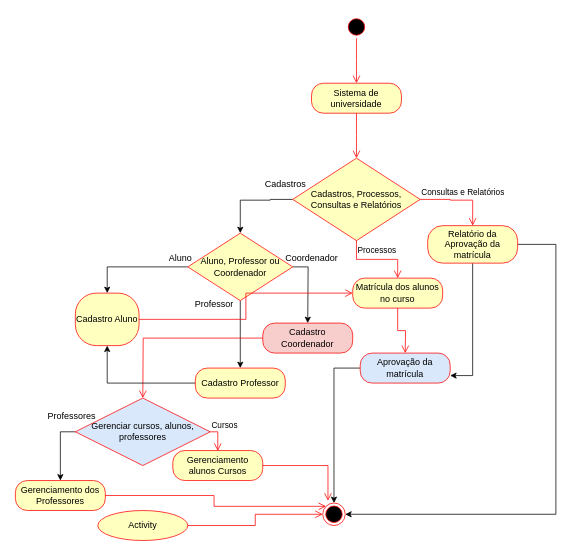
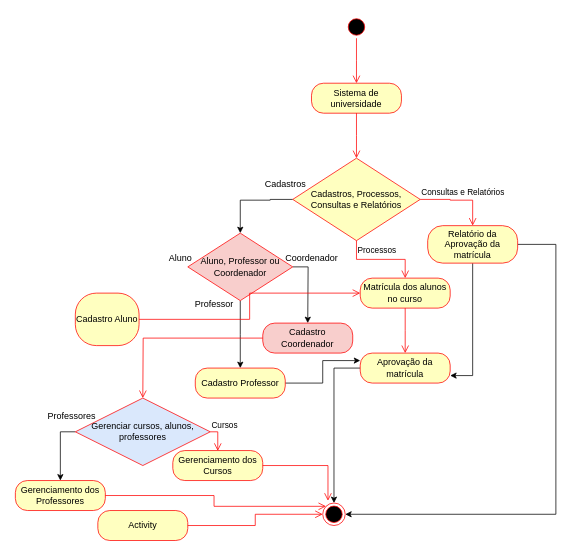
  <mxCell id="0" />
  <mxCell id="1" parent="0" />
  <mxCell id="2" value="" style="ellipse;html=1;shape=startState;fillColor=#000000;strokeColor=#ff0000;" vertex="1" parent="1"><mxGeometry x="460" y="20" width="30" height="30" as="geometry" /></mxCell>
  <mxCell id="3" value="" style="edgeStyle=orthogonalEdgeStyle;html=1;verticalAlign=bottom;endArrow=open;endSize=8;strokeColor=#ff0000;rounded=0;" edge="1" source="2" parent="1"><mxGeometry relative="1" as="geometry"><mxPoint x="475" y="110" as="targetPoint" /></mxGeometry></mxCell>
  <mxCell id="4" value="Sistema de universidade" style="rounded=1;whiteSpace=wrap;html=1;arcSize=40;fontColor=#000000;fillColor=#ffffc0;strokeColor=#ff0000;" vertex="1" parent="1"><mxGeometry x="415" y="110" width="120" height="40" as="geometry" /></mxCell>
  <mxCell id="5" value="" style="edgeStyle=orthogonalEdgeStyle;html=1;verticalAlign=bottom;endArrow=open;endSize=8;strokeColor=#ff0000;rounded=0;" edge="1" source="4" parent="1"><mxGeometry relative="1" as="geometry"><mxPoint x="475" y="210" as="targetPoint" /></mxGeometry></mxCell>
  <mxCell id="6" style="edgeStyle=orthogonalEdgeStyle;rounded=0;orthogonalLoop=1;jettySize=auto;html=1;" edge="1" parent="1" source="7"><mxGeometry relative="1" as="geometry"><mxPoint x="320" y="310" as="targetPoint" /><Array as="points"><mxPoint x="360" y="265" /><mxPoint x="360" y="266" /></Array></mxGeometry></mxCell>
  <mxCell id="7" value="Cadastros, Processos, Consultas e Relatórios" style="rhombus;whiteSpace=wrap;html=1;fontColor=#000000;fillColor=#ffffc0;strokeColor=#ff0000;" vertex="1" parent="1"><mxGeometry x="390" y="210" width="170" height="110" as="geometry" /></mxCell>
  <mxCell id="8" value="Consultas e Relatórios" style="edgeStyle=orthogonalEdgeStyle;html=1;align=left;verticalAlign=bottom;endArrow=open;endSize=8;strokeColor=#ff0000;rounded=0;" edge="1" source="7" parent="1"><mxGeometry x="-1" relative="1" as="geometry"><mxPoint x="630" y="300" as="targetPoint" /><Array as="points"><mxPoint x="600" y="265" /><mxPoint x="600" y="266" /></Array></mxGeometry></mxCell>
  <mxCell id="9" value="Processos" style="edgeStyle=orthogonalEdgeStyle;html=1;align=left;verticalAlign=top;endArrow=open;endSize=8;strokeColor=#ff0000;rounded=0;entryX=0.5;entryY=0;entryDx=0;entryDy=0;" edge="1" source="7" parent="1" target="11"><mxGeometry x="-1" relative="1" as="geometry"><mxPoint x="475" y="370" as="targetPoint" /></mxGeometry></mxCell>
  <mxCell id="10" value="Cadastros" style="text;html=1;align=center;verticalAlign=middle;resizable=0;points=[];autosize=1;strokeColor=none;fillColor=none;" vertex="1" parent="1"><mxGeometry x="340" y="230" width="80" height="30" as="geometry" /></mxCell>
- <mxCell id="11" value="Matrícula dos alunos no curso" style="rounded=1;whiteSpace=wrap;html=1;arcSize=40;fontColor=#000000;fillColor=#ffffc0;strokeColor=#ff0000;" vertex="1" parent="1"><mxGeometry x="470" y="370" width="120" height="40" as="geometry" /></mxCell>
+ <mxCell id="11" value="Matrícula dos alunos no curso" style="rounded=1;whiteSpace=wrap;html=1;arcSize=40;fontColor=#000000;fillColor=#ffffc0;strokeColor=#ff0000;" vertex="1" parent="1"><mxGeometry x="480" y="370" width="120" height="40" as="geometry" /></mxCell>
  <mxCell id="12" value="" style="edgeStyle=orthogonalEdgeStyle;html=1;verticalAlign=bottom;endArrow=open;endSize=8;strokeColor=#ff0000;rounded=0;" edge="1" source="11" parent="1"><mxGeometry relative="1" as="geometry"><mxPoint x="540" y="470" as="targetPoint" /></mxGeometry></mxCell>
  <mxCell id="13" style="edgeStyle=orthogonalEdgeStyle;rounded=0;orthogonalLoop=1;jettySize=auto;html=1;" edge="1" parent="1" source="16"><mxGeometry relative="1" as="geometry"><mxPoint x="410" y="430" as="targetPoint" /></mxGeometry></mxCell>
  <mxCell id="14" style="edgeStyle=orthogonalEdgeStyle;rounded=0;orthogonalLoop=1;jettySize=auto;html=1;" edge="1" parent="1" source="16"><mxGeometry relative="1" as="geometry"><mxPoint x="320" y="490" as="targetPoint" /></mxGeometry></mxCell>
- <mxCell id="15" style="edgeStyle=orthogonalEdgeStyle;rounded=0;orthogonalLoop=1;jettySize=auto;html=1;entryX=0.5;entryY=0;entryDx=0;entryDy=0;" edge="1" parent="1" source="16" target="21"><mxGeometry relative="1" as="geometry" /></mxCell>
- <mxCell id="16" value="Aluno, Professor ou Coordenador" style="rhombus;whiteSpace=wrap;html=1;fontColor=#000000;fillColor=#ffffc0;strokeColor=#ff0000;" vertex="1" parent="1"><mxGeometry x="250" y="310" width="140" height="90" as="geometry" /></mxCell>
+ <mxCell id="16" value="Aluno, Professor ou Coordenador" style="rhombus;whiteSpace=wrap;html=1;fontColor=#000000;fillColor=#f8cecc;strokeColor=#ff0000;" vertex="1" parent="1"><mxGeometry x="250" y="310" width="140" height="90" as="geometry" /></mxCell>
  <mxCell id="17" value="Cadastro Coordenador" style="rounded=1;whiteSpace=wrap;html=1;arcSize=40;fontColor=#000000;fillColor=#f8cecc;strokeColor=#ff0000;" vertex="1" parent="1"><mxGeometry x="350" y="430" width="120" height="40" as="geometry" /></mxCell>
  <mxCell id="18" value="" style="edgeStyle=orthogonalEdgeStyle;html=1;verticalAlign=bottom;endArrow=open;endSize=8;strokeColor=#ff0000;rounded=0;" edge="1" source="17" parent="1"><mxGeometry relative="1" as="geometry"><mxPoint x="190" y="530" as="targetPoint" /></mxGeometry></mxCell>
- <mxCell id="19" style="edgeStyle=orthogonalEdgeStyle;rounded=0;orthogonalLoop=1;jettySize=auto;html=1;" edge="1" parent="1" source="20" target="21"><mxGeometry relative="1" as="geometry" /></mxCell>
+ <mxCell id="19" style="edgeStyle=orthogonalEdgeStyle;rounded=0;orthogonalLoop=1;jettySize=auto;html=1;entryX=0;entryY=0.25;entryDx=0;entryDy=0;" edge="1" parent="1" source="20" target="27"><mxGeometry relative="1" as="geometry" /></mxCell>
  <mxCell id="20" value="Cadastro Professor" style="rounded=1;whiteSpace=wrap;html=1;arcSize=40;fontColor=#000000;fillColor=#ffffc0;strokeColor=#ff0000;" vertex="1" parent="1"><mxGeometry x="260" y="490" width="120" height="40" as="geometry" /></mxCell>
  <mxCell id="21" value="Cadastro Aluno" style="rounded=1;whiteSpace=wrap;html=1;arcSize=40;fontColor=#000000;fillColor=#ffffc0;strokeColor=#ff0000;" vertex="1" parent="1"><mxGeometry x="100" y="390" width="85" height="70" as="geometry" /></mxCell>
  <mxCell id="22" value="" style="edgeStyle=orthogonalEdgeStyle;html=1;verticalAlign=bottom;endArrow=open;endSize=8;strokeColor=#ff0000;rounded=0;entryX=0;entryY=0.5;entryDx=0;entryDy=0;" edge="1" source="21" parent="1" target="11"><mxGeometry relative="1" as="geometry"><mxPoint x="160" y="490" as="targetPoint" /></mxGeometry></mxCell>
  <mxCell id="23" value="Aluno" style="text;html=1;align=center;verticalAlign=middle;resizable=0;points=[];autosize=1;strokeColor=none;fillColor=none;" vertex="1" parent="1"><mxGeometry x="215" y="328" width="50" height="30" as="geometry" /></mxCell>
  <mxCell id="24" value="Coordenador" style="text;html=1;align=center;verticalAlign=middle;resizable=0;points=[];autosize=1;strokeColor=none;fillColor=none;" vertex="1" parent="1"><mxGeometry x="370" y="328" width="90" height="30" as="geometry" /></mxCell>
  <mxCell id="25" value="Professor" style="text;html=1;align=center;verticalAlign=middle;resizable=0;points=[];autosize=1;strokeColor=none;fillColor=none;" vertex="1" parent="1"><mxGeometry x="250" y="390" width="70" height="30" as="geometry" /></mxCell>
  <mxCell id="26" style="edgeStyle=orthogonalEdgeStyle;rounded=0;orthogonalLoop=1;jettySize=auto;html=1;entryX=0.5;entryY=0;entryDx=0;entryDy=0;" edge="1" parent="1" source="27" target="31"><mxGeometry relative="1" as="geometry" /></mxCell>
- <mxCell id="27" value="Aprovação da matrícula" style="rounded=1;whiteSpace=wrap;html=1;arcSize=40;fontColor=#000000;fillColor=#dae8fc;strokeColor=#ff0000;" vertex="1" parent="1"><mxGeometry x="480" y="470" width="120" height="40" as="geometry" /></mxCell>
+ <mxCell id="27" value="Aprovação da matrícula" style="rounded=1;whiteSpace=wrap;html=1;arcSize=40;fontColor=#000000;fillColor=#ffffc0;strokeColor=#ff0000;" vertex="1" parent="1"><mxGeometry x="480" y="470" width="120" height="40" as="geometry" /></mxCell>
  <mxCell id="28" style="edgeStyle=orthogonalEdgeStyle;rounded=0;orthogonalLoop=1;jettySize=auto;html=1;entryX=1;entryY=0.75;entryDx=0;entryDy=0;" edge="1" parent="1" source="30" target="27"><mxGeometry relative="1" as="geometry" /></mxCell>
  <mxCell id="29" style="edgeStyle=orthogonalEdgeStyle;rounded=0;orthogonalLoop=1;jettySize=auto;html=1;entryX=1;entryY=0.5;entryDx=0;entryDy=0;" edge="1" parent="1" source="30" target="31"><mxGeometry relative="1" as="geometry"><mxPoint x="740" y="680" as="targetPoint" /><Array as="points"><mxPoint x="741" y="325" /><mxPoint x="741" y="685" /></Array></mxGeometry></mxCell>
  <mxCell id="30" value="Relatório da Aprovação da matrícula" style="rounded=1;whiteSpace=wrap;html=1;arcSize=40;fontColor=#000000;fillColor=#ffffc0;strokeColor=#ff0000;" vertex="1" parent="1"><mxGeometry x="570" y="300" width="120" height="50" as="geometry" /></mxCell>
  <mxCell id="31" value="" style="ellipse;html=1;shape=endState;fillColor=#000000;strokeColor=#ff0000;" vertex="1" parent="1"><mxGeometry x="430" y="670" width="30" height="30" as="geometry" /></mxCell>
  <mxCell id="32" style="edgeStyle=orthogonalEdgeStyle;rounded=0;orthogonalLoop=1;jettySize=auto;html=1;" edge="1" parent="1" source="33"><mxGeometry relative="1" as="geometry"><mxPoint x="80" y="640" as="targetPoint" /></mxGeometry></mxCell>
  <mxCell id="33" value="Gerenciar cursos, alunos, professores" style="rhombus;whiteSpace=wrap;html=1;fontColor=#000000;fillColor=#dae8fc;strokeColor=#ff0000;" vertex="1" parent="1"><mxGeometry x="100" y="530" width="180" height="90" as="geometry" /></mxCell>
  <mxCell id="34" value="Cursos" style="edgeStyle=orthogonalEdgeStyle;html=1;align=left;verticalAlign=bottom;endArrow=open;endSize=8;strokeColor=#ff0000;rounded=0;" edge="1" source="33" parent="1"><mxGeometry x="-1" relative="1" as="geometry"><mxPoint x="290" y="600" as="targetPoint" /></mxGeometry></mxCell>
  <mxCell id="35" value="Professores" style="text;html=1;align=center;verticalAlign=middle;resizable=0;points=[];autosize=1;strokeColor=none;fillColor=none;" vertex="1" parent="1"><mxGeometry x="50" y="540" width="90" height="30" as="geometry" /></mxCell>
  <mxCell id="36" value="Gerenciamento dos Professores" style="rounded=1;whiteSpace=wrap;html=1;arcSize=40;fontColor=#000000;fillColor=#ffffc0;strokeColor=#ff0000;" vertex="1" parent="1"><mxGeometry x="20" y="640" width="120" height="40" as="geometry" /></mxCell>
  <mxCell id="37" value="" style="edgeStyle=orthogonalEdgeStyle;html=1;verticalAlign=bottom;endArrow=open;endSize=8;strokeColor=#ff0000;rounded=0;entryX=0;entryY=0;entryDx=0;entryDy=0;" edge="1" source="36" parent="1" target="31"><mxGeometry relative="1" as="geometry"><mxPoint x="80" y="740" as="targetPoint" /></mxGeometry></mxCell>
- <mxCell id="38" value="Activity" style="ellipse;whiteSpace=wrap;html=1;arcSize=40;fontColor=#000000;fillColor=#ffffc0;strokeColor=#ff0000;" vertex="1" parent="1"><mxGeometry x="130" y="680" width="120" height="40" as="geometry" /></mxCell>
+ <mxCell id="38" value="Activity" style="rounded=1;whiteSpace=wrap;html=1;arcSize=40;fontColor=#000000;fillColor=#ffffc0;strokeColor=#ff0000;" vertex="1" parent="1"><mxGeometry x="130" y="680" width="120" height="40" as="geometry" /></mxCell>
  <mxCell id="39" value="" style="edgeStyle=orthogonalEdgeStyle;html=1;verticalAlign=bottom;endArrow=open;endSize=8;strokeColor=#ff0000;rounded=0;entryX=0;entryY=0.5;entryDx=0;entryDy=0;" edge="1" source="38" parent="1" target="31"><mxGeometry relative="1" as="geometry"><mxPoint x="190" y="780" as="targetPoint" /></mxGeometry></mxCell>
- <mxCell id="40" value="Gerenciamento alunos Cursos" style="rounded=1;whiteSpace=wrap;html=1;arcSize=40;fontColor=#000000;fillColor=#ffffc0;strokeColor=#ff0000;" vertex="1" parent="1"><mxGeometry x="230" y="600" width="120" height="40" as="geometry" /></mxCell>
+ <mxCell id="40" value="Gerenciamento dos Cursos" style="rounded=1;whiteSpace=wrap;html=1;arcSize=40;fontColor=#000000;fillColor=#ffffc0;strokeColor=#ff0000;" vertex="1" parent="1"><mxGeometry x="230" y="600" width="120" height="40" as="geometry" /></mxCell>
  <mxCell id="41" value="" style="edgeStyle=orthogonalEdgeStyle;html=1;verticalAlign=bottom;endArrow=open;endSize=8;strokeColor=#ff0000;rounded=0;entryX=0.233;entryY=-0.1;entryDx=0;entryDy=0;entryPerimeter=0;" edge="1" source="40" parent="1" target="31"><mxGeometry relative="1" as="geometry"><mxPoint x="290" y="700" as="targetPoint" /></mxGeometry></mxCell>
